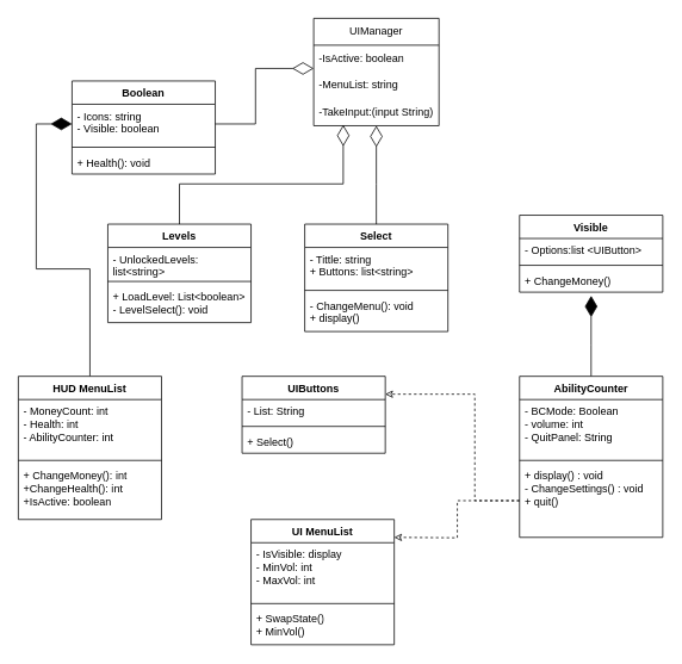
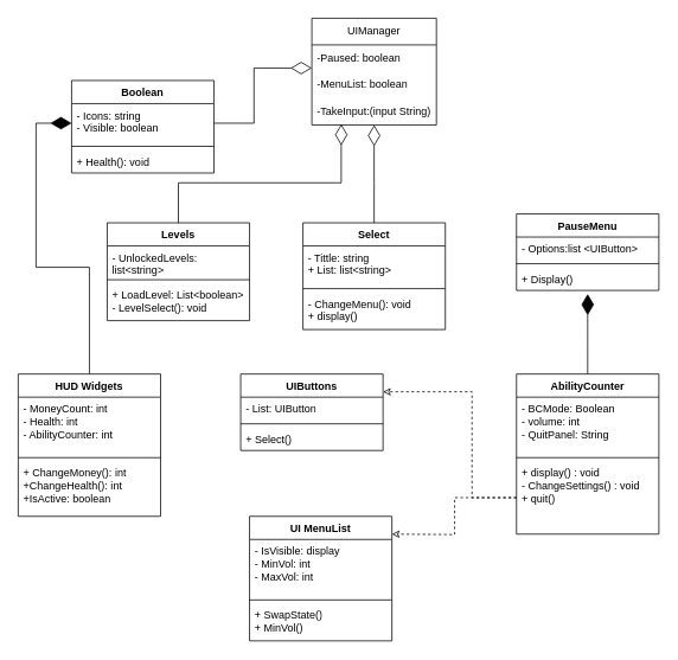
  <mxCell id="0" />
  <mxCell id="1" parent="0" />
  <mxCell id="2" value="UIManager" style="swimlane;fontStyle=0;childLayout=stackLayout;horizontal=1;startSize=30;horizontalStack=0;resizeParent=1;resizeParentMax=0;resizeLast=0;collapsible=1;marginBottom=0;whiteSpace=wrap;html=1;" vertex="1" parent="1"><mxGeometry x="350" y="20" width="140" height="120" as="geometry" /></mxCell>
- <mxCell id="3" value="-IsActive: boolean" style="text;strokeColor=none;fillColor=none;align=left;verticalAlign=middle;spacingLeft=4;spacingRight=4;overflow=hidden;points=[[0,0.5],[1,0.5]];portConstraint=eastwest;rotatable=0;whiteSpace=wrap;html=1;" vertex="1" parent="2"><mxGeometry y="30" width="140" height="30" as="geometry" /></mxCell>
- <mxCell id="4" value="-MenuList: string" style="text;strokeColor=none;fillColor=none;align=left;verticalAlign=middle;spacingLeft=4;spacingRight=4;overflow=hidden;points=[[0,0.5],[1,0.5]];portConstraint=eastwest;rotatable=0;whiteSpace=wrap;html=1;" vertex="1" parent="2"><mxGeometry y="60" width="140" height="30" as="geometry" /></mxCell>
+ <mxCell id="3" value="-Paused: boolean" style="text;strokeColor=none;fillColor=none;align=left;verticalAlign=middle;spacingLeft=4;spacingRight=4;overflow=hidden;points=[[0,0.5],[1,0.5]];portConstraint=eastwest;rotatable=0;whiteSpace=wrap;html=1;" vertex="1" parent="2"><mxGeometry y="30" width="140" height="30" as="geometry" /></mxCell>
+ <mxCell id="4" value="-MenuList: boolean" style="text;strokeColor=none;fillColor=none;align=left;verticalAlign=middle;spacingLeft=4;spacingRight=4;overflow=hidden;points=[[0,0.5],[1,0.5]];portConstraint=eastwest;rotatable=0;whiteSpace=wrap;html=1;" vertex="1" parent="2"><mxGeometry y="60" width="140" height="30" as="geometry" /></mxCell>
  <mxCell id="5" value="-TakeInput:(input String)" style="text;strokeColor=none;fillColor=none;align=left;verticalAlign=middle;spacingLeft=4;spacingRight=4;overflow=hidden;points=[[0,0.5],[1,0.5]];portConstraint=eastwest;rotatable=0;whiteSpace=wrap;html=1;" vertex="1" parent="2"><mxGeometry y="90" width="140" height="30" as="geometry" /></mxCell>
- <mxCell id="6" value="Visible" style="swimlane;fontStyle=1;align=center;verticalAlign=top;childLayout=stackLayout;horizontal=1;startSize=26;horizontalStack=0;resizeParent=1;resizeParentMax=0;resizeLast=0;collapsible=1;marginBottom=0;whiteSpace=wrap;html=1;" vertex="1" parent="1"><mxGeometry x="580" y="240" width="160" height="86" as="geometry" /></mxCell>
+ <mxCell id="6" value="PauseMenu" style="swimlane;fontStyle=1;align=center;verticalAlign=top;childLayout=stackLayout;horizontal=1;startSize=26;horizontalStack=0;resizeParent=1;resizeParentMax=0;resizeLast=0;collapsible=1;marginBottom=0;whiteSpace=wrap;html=1;" vertex="1" parent="1"><mxGeometry x="580" y="240" width="160" height="86" as="geometry" /></mxCell>
  <mxCell id="7" value="- Options:list &amp;lt;UIButton&amp;gt;" style="text;strokeColor=none;fillColor=none;align=left;verticalAlign=top;spacingLeft=4;spacingRight=4;overflow=hidden;rotatable=0;points=[[0,0.5],[1,0.5]];portConstraint=eastwest;whiteSpace=wrap;html=1;" vertex="1" parent="6"><mxGeometry y="26" width="160" height="26" as="geometry" /></mxCell>
  <mxCell id="8" value="" style="line;strokeWidth=1;fillColor=none;align=left;verticalAlign=middle;spacingTop=-1;spacingLeft=3;spacingRight=3;rotatable=0;labelPosition=right;points=[];portConstraint=eastwest;strokeColor=inherit;" vertex="1" parent="6"><mxGeometry y="52" width="160" height="8" as="geometry" /></mxCell>
- <mxCell id="9" value="+ ChangeMoney()" style="text;strokeColor=none;fillColor=none;align=left;verticalAlign=top;spacingLeft=4;spacingRight=4;overflow=hidden;rotatable=0;points=[[0,0.5],[1,0.5]];portConstraint=eastwest;whiteSpace=wrap;html=1;" vertex="1" parent="6"><mxGeometry y="60" width="160" height="26" as="geometry" /></mxCell>
+ <mxCell id="9" value="+ Display()" style="text;strokeColor=none;fillColor=none;align=left;verticalAlign=top;spacingLeft=4;spacingRight=4;overflow=hidden;rotatable=0;points=[[0,0.5],[1,0.5]];portConstraint=eastwest;whiteSpace=wrap;html=1;" vertex="1" parent="6"><mxGeometry y="60" width="160" height="26" as="geometry" /></mxCell>
  <mxCell id="10" value="Select" style="swimlane;fontStyle=1;align=center;verticalAlign=top;childLayout=stackLayout;horizontal=1;startSize=26;horizontalStack=0;resizeParent=1;resizeParentMax=0;resizeLast=0;collapsible=1;marginBottom=0;whiteSpace=wrap;html=1;" vertex="1" parent="1"><mxGeometry x="340" y="250" width="160" height="120" as="geometry" /></mxCell>
- <mxCell id="11" value="- Tittle: string&lt;div&gt;+ Buttons: list&amp;lt;string&amp;gt;&lt;/div&gt;" style="text;strokeColor=none;fillColor=none;align=left;verticalAlign=top;spacingLeft=4;spacingRight=4;overflow=hidden;rotatable=0;points=[[0,0.5],[1,0.5]];portConstraint=eastwest;whiteSpace=wrap;html=1;" vertex="1" parent="10"><mxGeometry y="26" width="160" height="44" as="geometry" /></mxCell>
+ <mxCell id="11" value="- Tittle: string&lt;div&gt;+ List: list&amp;lt;string&amp;gt;&lt;/div&gt;" style="text;strokeColor=none;fillColor=none;align=left;verticalAlign=top;spacingLeft=4;spacingRight=4;overflow=hidden;rotatable=0;points=[[0,0.5],[1,0.5]];portConstraint=eastwest;whiteSpace=wrap;html=1;" vertex="1" parent="10"><mxGeometry y="26" width="160" height="44" as="geometry" /></mxCell>
  <mxCell id="12" value="" style="line;strokeWidth=1;fillColor=none;align=left;verticalAlign=middle;spacingTop=-1;spacingLeft=3;spacingRight=3;rotatable=0;labelPosition=right;points=[];portConstraint=eastwest;strokeColor=inherit;" vertex="1" parent="10"><mxGeometry y="70" width="160" height="8" as="geometry" /></mxCell>
  <mxCell id="13" value="- ChangeMenu(): void&lt;div&gt;+ display()&lt;/div&gt;" style="text;strokeColor=none;fillColor=none;align=left;verticalAlign=top;spacingLeft=4;spacingRight=4;overflow=hidden;rotatable=0;points=[[0,0.5],[1,0.5]];portConstraint=eastwest;whiteSpace=wrap;html=1;" vertex="1" parent="10"><mxGeometry y="78" width="160" height="42" as="geometry" /></mxCell>
  <mxCell id="14" style="edgeStyle=orthogonalEdgeStyle;shape=filledEdge;rounded=0;orthogonalLoop=1;jettySize=auto;html=1;elbow=vertical;endArrow=diamondThin;endFill=0;strokeWidth=1;endSize=21;" edge="1" parent="1" source="10"><mxGeometry relative="1" as="geometry"><mxPoint x="420" y="140" as="targetPoint" /></mxGeometry></mxCell>
  <mxCell id="15" value="Levels" style="swimlane;fontStyle=1;align=center;verticalAlign=top;childLayout=stackLayout;horizontal=1;startSize=26;horizontalStack=0;resizeParent=1;resizeParentMax=0;resizeLast=0;collapsible=1;marginBottom=0;whiteSpace=wrap;html=1;" vertex="1" parent="1"><mxGeometry x="120" y="250" width="160" height="110" as="geometry" /></mxCell>
  <mxCell id="16" value="- UnlockedLevels: list&amp;lt;string&amp;gt;&amp;nbsp;" style="text;strokeColor=none;fillColor=none;align=left;verticalAlign=top;spacingLeft=4;spacingRight=4;overflow=hidden;rotatable=0;points=[[0,0.5],[1,0.5]];portConstraint=eastwest;whiteSpace=wrap;html=1;" vertex="1" parent="15"><mxGeometry y="26" width="160" height="34" as="geometry" /></mxCell>
  <mxCell id="17" value="" style="line;strokeWidth=1;fillColor=none;align=left;verticalAlign=middle;spacingTop=-1;spacingLeft=3;spacingRight=3;rotatable=0;labelPosition=right;points=[];portConstraint=eastwest;strokeColor=inherit;" vertex="1" parent="15"><mxGeometry y="60" width="160" height="8" as="geometry" /></mxCell>
  <mxCell id="18" value="+ LoadLevel: List&amp;lt;boolean&amp;gt;&lt;div&gt;- LevelSelect(): void&lt;/div&gt;" style="text;strokeColor=none;fillColor=none;align=left;verticalAlign=top;spacingLeft=4;spacingRight=4;overflow=hidden;rotatable=0;points=[[0,0.5],[1,0.5]];portConstraint=eastwest;whiteSpace=wrap;html=1;" vertex="1" parent="15"><mxGeometry y="68" width="160" height="42" as="geometry" /></mxCell>
  <mxCell id="19" style="edgeStyle=orthogonalEdgeStyle;shape=filledEdge;rounded=0;orthogonalLoop=1;jettySize=auto;html=1;entryX=0.236;entryY=0.967;entryDx=0;entryDy=0;entryPerimeter=0;elbow=vertical;endArrow=diamondThin;endFill=0;endSize=21;" edge="1" parent="1" source="15" target="5"><mxGeometry relative="1" as="geometry" /></mxCell>
  <mxCell id="20" style="edgeStyle=orthogonalEdgeStyle;shape=filledEdge;rounded=0;orthogonalLoop=1;jettySize=auto;html=1;elbow=vertical;endArrow=diamondThin;endFill=1;endSize=21;" edge="1" parent="1" source="21"><mxGeometry relative="1" as="geometry"><mxPoint x="660" y="330" as="targetPoint" /></mxGeometry></mxCell>
  <mxCell id="21" value="AbilityCounter" style="swimlane;fontStyle=1;align=center;verticalAlign=top;childLayout=stackLayout;horizontal=1;startSize=26;horizontalStack=0;resizeParent=1;resizeParentMax=0;resizeLast=0;collapsible=1;marginBottom=0;whiteSpace=wrap;html=1;" vertex="1" parent="1"><mxGeometry x="580" y="420" width="160" height="180" as="geometry" /></mxCell>
  <mxCell id="22" value="- BCMode: Boolean&lt;div&gt;- volume: int&lt;/div&gt;&lt;div&gt;- QuitPanel: String&amp;nbsp;&lt;/div&gt;" style="text;strokeColor=none;fillColor=none;align=left;verticalAlign=top;spacingLeft=4;spacingRight=4;overflow=hidden;rotatable=0;points=[[0,0.5],[1,0.5]];portConstraint=eastwest;whiteSpace=wrap;html=1;" vertex="1" parent="21"><mxGeometry y="26" width="160" height="64" as="geometry" /></mxCell>
  <mxCell id="23" value="" style="line;strokeWidth=1;fillColor=none;align=left;verticalAlign=middle;spacingTop=-1;spacingLeft=3;spacingRight=3;rotatable=0;labelPosition=right;points=[];portConstraint=eastwest;strokeColor=inherit;" vertex="1" parent="21"><mxGeometry y="90" width="160" height="8" as="geometry" /></mxCell>
  <mxCell id="24" style="edgeStyle=orthogonalEdgeStyle;shape=filledEdge;rounded=0;orthogonalLoop=1;jettySize=auto;html=1;elbow=vertical;endArrow=classic;endFill=0;dashed=1;" edge="1" parent="21" source="26"><mxGeometry relative="1" as="geometry"><mxPoint x="-150" y="20" as="targetPoint" /><Array as="points"><mxPoint x="-50" y="139" /><mxPoint x="-50" y="20" /></Array></mxGeometry></mxCell>
  <mxCell id="25" style="edgeStyle=orthogonalEdgeStyle;shape=filledEdge;rounded=0;orthogonalLoop=1;jettySize=auto;html=1;elbow=vertical;dashed=1;endArrow=classic;endFill=0;" edge="1" parent="21" source="26"><mxGeometry relative="1" as="geometry"><mxPoint x="-140" y="180" as="targetPoint" /></mxGeometry></mxCell>
  <mxCell id="26" value="+ display() : void&lt;div&gt;- ChangeSettings() : void&lt;/div&gt;&lt;div&gt;+ quit()&lt;br&gt;&lt;div&gt;&lt;br&gt;&lt;/div&gt;&lt;/div&gt;" style="text;strokeColor=none;fillColor=none;align=left;verticalAlign=top;spacingLeft=4;spacingRight=4;overflow=hidden;rotatable=0;points=[[0,0.5],[1,0.5]];portConstraint=eastwest;whiteSpace=wrap;html=1;" vertex="1" parent="21"><mxGeometry y="98" width="160" height="82" as="geometry" /></mxCell>
  <mxCell id="27" value="UIButtons" style="swimlane;fontStyle=1;align=center;verticalAlign=top;childLayout=stackLayout;horizontal=1;startSize=26;horizontalStack=0;resizeParent=1;resizeParentMax=0;resizeLast=0;collapsible=1;marginBottom=0;whiteSpace=wrap;html=1;" vertex="1" parent="1"><mxGeometry x="270" y="420" width="160" height="86" as="geometry" /></mxCell>
- <mxCell id="28" value="- List: String" style="text;strokeColor=none;fillColor=none;align=left;verticalAlign=top;spacingLeft=4;spacingRight=4;overflow=hidden;rotatable=0;points=[[0,0.5],[1,0.5]];portConstraint=eastwest;whiteSpace=wrap;html=1;" vertex="1" parent="27"><mxGeometry y="26" width="160" height="26" as="geometry" /></mxCell>
+ <mxCell id="28" value="- List: UIButton" style="text;strokeColor=none;fillColor=none;align=left;verticalAlign=top;spacingLeft=4;spacingRight=4;overflow=hidden;rotatable=0;points=[[0,0.5],[1,0.5]];portConstraint=eastwest;whiteSpace=wrap;html=1;" vertex="1" parent="27"><mxGeometry y="26" width="160" height="26" as="geometry" /></mxCell>
  <mxCell id="29" value="" style="line;strokeWidth=1;fillColor=none;align=left;verticalAlign=middle;spacingTop=-1;spacingLeft=3;spacingRight=3;rotatable=0;labelPosition=right;points=[];portConstraint=eastwest;strokeColor=inherit;" vertex="1" parent="27"><mxGeometry y="52" width="160" height="8" as="geometry" /></mxCell>
  <mxCell id="30" value="+ Select()&lt;div&gt;&lt;br&gt;&lt;/div&gt;" style="text;strokeColor=none;fillColor=none;align=left;verticalAlign=top;spacingLeft=4;spacingRight=4;overflow=hidden;rotatable=0;points=[[0,0.5],[1,0.5]];portConstraint=eastwest;whiteSpace=wrap;html=1;" vertex="1" parent="27"><mxGeometry y="60" width="160" height="26" as="geometry" /></mxCell>
  <mxCell id="31" value="UI MenuList" style="swimlane;fontStyle=1;align=center;verticalAlign=top;childLayout=stackLayout;horizontal=1;startSize=26;horizontalStack=0;resizeParent=1;resizeParentMax=0;resizeLast=0;collapsible=1;marginBottom=0;whiteSpace=wrap;html=1;" vertex="1" parent="1"><mxGeometry x="280" y="580" width="160" height="140" as="geometry" /></mxCell>
  <mxCell id="32" value="- IsVisible: display&lt;div&gt;- MinVol: int&amp;nbsp;&lt;/div&gt;&lt;div&gt;- MaxVol: int&lt;br&gt;&lt;div&gt;&lt;br&gt;&lt;/div&gt;&lt;/div&gt;" style="text;strokeColor=none;fillColor=none;align=left;verticalAlign=top;spacingLeft=4;spacingRight=4;overflow=hidden;rotatable=0;points=[[0,0.5],[1,0.5]];portConstraint=eastwest;whiteSpace=wrap;html=1;" vertex="1" parent="31"><mxGeometry y="26" width="160" height="64" as="geometry" /></mxCell>
  <mxCell id="33" value="" style="line;strokeWidth=1;fillColor=none;align=left;verticalAlign=middle;spacingTop=-1;spacingLeft=3;spacingRight=3;rotatable=0;labelPosition=right;points=[];portConstraint=eastwest;strokeColor=inherit;" vertex="1" parent="31"><mxGeometry y="90" width="160" height="8" as="geometry" /></mxCell>
  <mxCell id="34" value="+ SwapState()&lt;div&gt;+ MinVol()&lt;/div&gt;" style="text;strokeColor=none;fillColor=none;align=left;verticalAlign=top;spacingLeft=4;spacingRight=4;overflow=hidden;rotatable=0;points=[[0,0.5],[1,0.5]];portConstraint=eastwest;whiteSpace=wrap;html=1;" vertex="1" parent="31"><mxGeometry y="98" width="160" height="42" as="geometry" /></mxCell>
  <mxCell id="35" value="Boolean" style="swimlane;fontStyle=1;align=center;verticalAlign=top;childLayout=stackLayout;horizontal=1;startSize=26;horizontalStack=0;resizeParent=1;resizeParentMax=0;resizeLast=0;collapsible=1;marginBottom=0;whiteSpace=wrap;html=1;" vertex="1" parent="1"><mxGeometry x="80" y="90" width="160" height="104" as="geometry" /></mxCell>
  <mxCell id="36" value="- Icons: string&lt;div&gt;- Visible: boolean&lt;/div&gt;" style="text;strokeColor=none;fillColor=none;align=left;verticalAlign=top;spacingLeft=4;spacingRight=4;overflow=hidden;rotatable=0;points=[[0,0.5],[1,0.5]];portConstraint=eastwest;whiteSpace=wrap;html=1;" vertex="1" parent="35"><mxGeometry y="26" width="160" height="44" as="geometry" /></mxCell>
  <mxCell id="37" value="" style="line;strokeWidth=1;fillColor=none;align=left;verticalAlign=middle;spacingTop=-1;spacingLeft=3;spacingRight=3;rotatable=0;labelPosition=right;points=[];portConstraint=eastwest;strokeColor=inherit;" vertex="1" parent="35"><mxGeometry y="70" width="160" height="8" as="geometry" /></mxCell>
  <mxCell id="38" value="+ Health(): void&amp;nbsp;" style="text;strokeColor=none;fillColor=none;align=left;verticalAlign=top;spacingLeft=4;spacingRight=4;overflow=hidden;rotatable=0;points=[[0,0.5],[1,0.5]];portConstraint=eastwest;whiteSpace=wrap;html=1;" vertex="1" parent="35"><mxGeometry y="78" width="160" height="26" as="geometry" /></mxCell>
  <mxCell id="39" style="edgeStyle=orthogonalEdgeStyle;shape=filledEdge;rounded=0;orthogonalLoop=1;jettySize=auto;html=1;entryX=0;entryY=0.867;entryDx=0;entryDy=0;entryPerimeter=0;elbow=vertical;endArrow=diamondThin;endFill=0;endSize=21;" edge="1" parent="1" source="36" target="3"><mxGeometry relative="1" as="geometry" /></mxCell>
  <mxCell id="40" style="edgeStyle=orthogonalEdgeStyle;shape=filledEdge;rounded=0;orthogonalLoop=1;jettySize=auto;html=1;elbow=vertical;endArrow=diamondThin;endFill=1;endSize=21;" edge="1" parent="1" source="41" target="36"><mxGeometry relative="1" as="geometry" /></mxCell>
- <mxCell id="41" value="HUD MenuList" style="swimlane;fontStyle=1;align=center;verticalAlign=top;childLayout=stackLayout;horizontal=1;startSize=26;horizontalStack=0;resizeParent=1;resizeParentMax=0;resizeLast=0;collapsible=1;marginBottom=0;whiteSpace=wrap;html=1;" vertex="1" parent="1"><mxGeometry x="20" y="420" width="160" height="160" as="geometry" /></mxCell>
+ <mxCell id="41" value="HUD Widgets" style="swimlane;fontStyle=1;align=center;verticalAlign=top;childLayout=stackLayout;horizontal=1;startSize=26;horizontalStack=0;resizeParent=1;resizeParentMax=0;resizeLast=0;collapsible=1;marginBottom=0;whiteSpace=wrap;html=1;" vertex="1" parent="1"><mxGeometry x="20" y="420" width="160" height="160" as="geometry" /></mxCell>
  <mxCell id="42" value="- MoneyCount: int&lt;div&gt;- Health: int&lt;/div&gt;&lt;div&gt;- AbilityCounter: int&amp;nbsp;&lt;/div&gt;" style="text;strokeColor=none;fillColor=none;align=left;verticalAlign=top;spacingLeft=4;spacingRight=4;overflow=hidden;rotatable=0;points=[[0,0.5],[1,0.5]];portConstraint=eastwest;whiteSpace=wrap;html=1;" vertex="1" parent="41"><mxGeometry y="26" width="160" height="64" as="geometry" /></mxCell>
  <mxCell id="43" value="" style="line;strokeWidth=1;fillColor=none;align=left;verticalAlign=middle;spacingTop=-1;spacingLeft=3;spacingRight=3;rotatable=0;labelPosition=right;points=[];portConstraint=eastwest;strokeColor=inherit;" vertex="1" parent="41"><mxGeometry y="90" width="160" height="8" as="geometry" /></mxCell>
  <mxCell id="44" value="+ ChangeMoney(): int&lt;div&gt;+ChangeHealth(): int&lt;/div&gt;&lt;div&gt;+IsActive: boolean&lt;/div&gt;" style="text;strokeColor=none;fillColor=none;align=left;verticalAlign=top;spacingLeft=4;spacingRight=4;overflow=hidden;rotatable=0;points=[[0,0.5],[1,0.5]];portConstraint=eastwest;whiteSpace=wrap;html=1;" vertex="1" parent="41"><mxGeometry y="98" width="160" height="62" as="geometry" /></mxCell>
